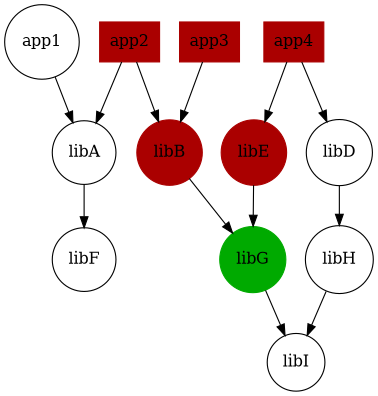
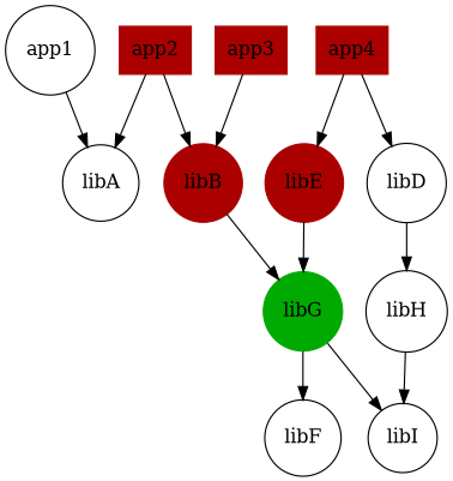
  digraph {
    node [shape=circle]
    app1
    libA
    libF
    app2 [color="#AA0000" shape=box style=filled]
    libB [color="#AA0000" style=filled]
    libG [color="#00AA00" style=filled]
    app3 [color="#AA0000" shape=box style=filled]
    app4 [color="#AA0000" shape=box style=filled]
    libD
    libE [color="#AA0000" style=filled]
    libH
    libI
    app1 -> libA
-   libA -> libF
+   libG -> libF
    app2 -> libA
    app2 -> libB
    libB -> libG
    libG -> libI
    app3 -> libB
    app4 -> libD
    app4 -> libE
    libD -> libH
    libE -> libG
    libH -> libI
  }
